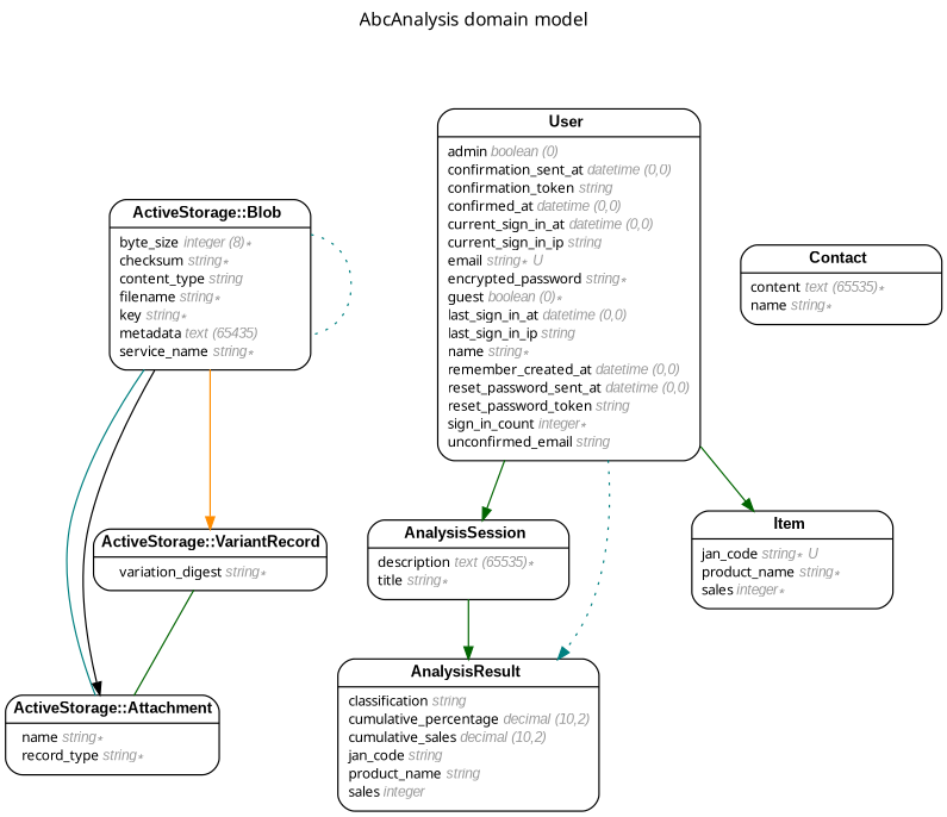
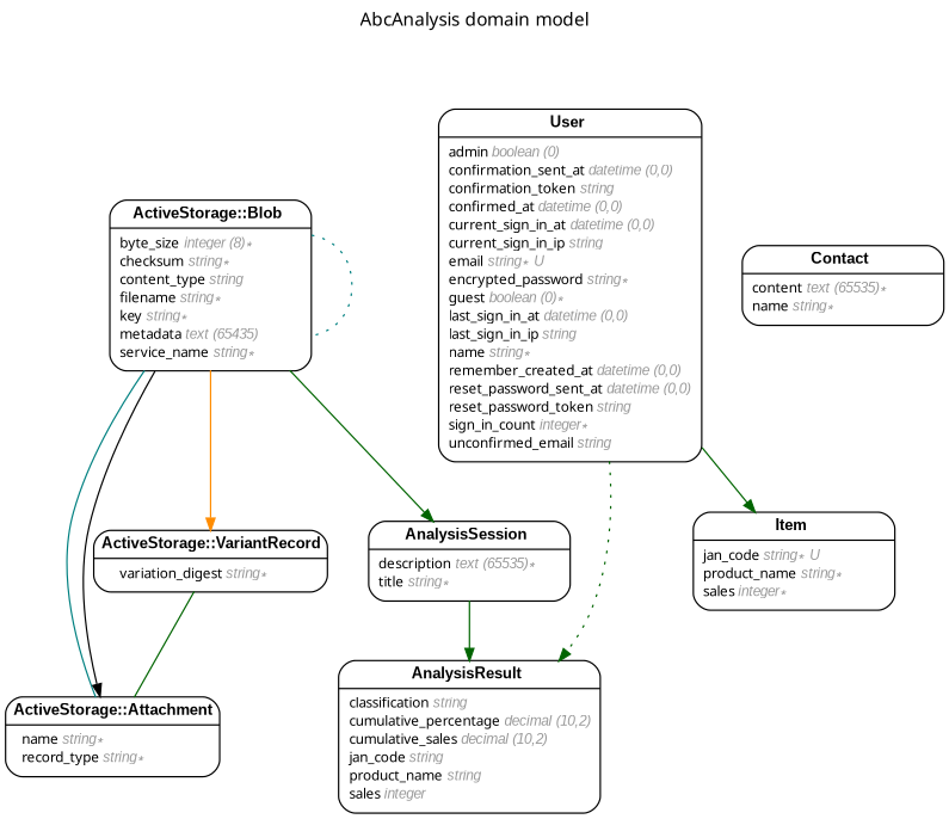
  digraph {
    concentrate=true
    fontname="Noto Sans"
    fontsize=13
    label="AbcAnalysis domain model\n\n"
    labelloc=t
    nodesep=0.4
    rankdir=TB
    ranksep=0.5
    splines=spline
    node [fontname="Noto Sans" fontsize=10 margin="0.07,0.05" penwidth=1.0 shape=Mrecord]
    edge [arrowhead=normal arrowsize=0.9 arrowtail=none color=darkgreen dir=both fontname="Noto Sans" fontsize=7 labelangle=32 labeldistance=1.8 penwidth=1.0 weight=2]
    n1 [label=<{<table border="0" align="center" cellspacing="0.5" cellpadding="0" width="134">   <tr><td align="center" valign="bottom" width="130"><font face="Arial Bold" point-size="11">ActiveStorage::Attachment</font></td></tr> </table> | <table border="0" align="left" cellspacing="2" cellpadding="0" width="134">   <tr><td align="left" width="130" port="name">name <font face="Arial Italic" color="grey60">string ∗</font></td></tr>   <tr><td align="left" width="130" port="record_type">record_type <font face="Arial Italic" color="grey60">string ∗</font></td></tr> </table> }>]
    n2 [label=<{<table border="0" align="center" cellspacing="0.5" cellpadding="0" width="134">   <tr><td align="center" valign="bottom" width="130"><font face="Arial Bold" point-size="11">ActiveStorage::Blob</font></td></tr> </table> | <table border="0" align="left" cellspacing="2" cellpadding="0" width="134">   <tr><td align="left" width="130" port="byte_size">byte_size <font face="Arial Italic" color="grey60">integer (8) ∗</font></td></tr>   <tr><td align="left" width="130" port="checksum">checksum <font face="Arial Italic" color="grey60">string ∗</font></td></tr>   <tr><td align="left" width="130" port="content_type">content_type <font face="Arial Italic" color="grey60">string</font></td></tr>   <tr><td align="left" width="130" port="filename">filename <font face="Arial Italic" color="grey60">string ∗</font></td></tr>   <tr><td align="left" width="130" port="key">key <font face="Arial Italic" color="grey60">string ∗</font></td></tr>   <tr><td align="left" width="130" port="metadata">metadata <font face="Arial Italic" color="grey60">text (65435)</font></td></tr>   <tr><td align="left" width="130" port="service_name">service_name <font face="Arial Italic" color="grey60">string ∗</font></td></tr> </table> }>]
    n3 [label=<{<table border="0" align="center" cellspacing="0.5" cellpadding="0" width="134">   <tr><td align="center" valign="bottom" width="130"><font face="Arial Bold" point-size="11">ActiveStorage::VariantRecord</font></td></tr> </table> | <table border="0" align="left" cellspacing="2" cellpadding="0" width="134">   <tr><td align="left" width="130" port="variation_digest">variation_digest <font face="Arial Italic" color="grey60">string ∗</font></td></tr> </table> }>]
    n4 [label=<{<table border="0" align="center" cellspacing="0.5" cellpadding="0" width="134">   <tr><td align="center" valign="bottom" width="130"><font face="Arial Bold" point-size="11">AnalysisResult</font></td></tr> </table> | <table border="0" align="left" cellspacing="2" cellpadding="0" width="134">   <tr><td align="left" width="130" port="classification">classification <font face="Arial Italic" color="grey60">string</font></td></tr>   <tr><td align="left" width="130" port="cumulative_percentage">cumulative_percentage <font face="Arial Italic" color="grey60">decimal (10,2)</font></td></tr>   <tr><td align="left" width="130" port="cumulative_sales">cumulative_sales <font face="Arial Italic" color="grey60">decimal (10,2)</font></td></tr>   <tr><td align="left" width="130" port="jan_code">jan_code <font face="Arial Italic" color="grey60">string</font></td></tr>   <tr><td align="left" width="130" port="product_name">product_name <font face="Arial Italic" color="grey60">string</font></td></tr>   <tr><td align="left" width="130" port="sales">sales <font face="Arial Italic" color="grey60">integer</font></td></tr> </table> }>]
    n5 [label=<{<table border="0" align="center" cellspacing="0.5" cellpadding="0" width="134">   <tr><td align="center" valign="bottom" width="130"><font face="Arial Bold" point-size="11">AnalysisSession</font></td></tr> </table> | <table border="0" align="left" cellspacing="2" cellpadding="0" width="134">   <tr><td align="left" width="130" port="description">description <font face="Arial Italic" color="grey60">text (65535) ∗</font></td></tr>   <tr><td align="left" width="130" port="title">title <font face="Arial Italic" color="grey60">string ∗</font></td></tr> </table> }>]
    n6 [label=<{<table border="0" align="center" cellspacing="0.5" cellpadding="0" width="134">   <tr><td align="center" valign="bottom" width="130"><font face="Arial Bold" point-size="11">Item</font></td></tr> </table> | <table border="0" align="left" cellspacing="2" cellpadding="0" width="134">   <tr><td align="left" width="130" port="jan_code">jan_code <font face="Arial Italic" color="grey60">string ∗ U</font></td></tr>   <tr><td align="left" width="130" port="product_name">product_name <font face="Arial Italic" color="grey60">string ∗</font></td></tr>   <tr><td align="left" width="130" port="sales">sales <font face="Arial Italic" color="grey60">integer ∗</font></td></tr> </table> }>]
    n7 [label=<{<table border="0" align="center" cellspacing="0.5" cellpadding="0" width="134">   <tr><td align="center" valign="bottom" width="130"><font face="Arial Bold" point-size="11">Contact</font></td></tr> </table> | <table border="0" align="left" cellspacing="2" cellpadding="0" width="134">   <tr><td align="left" width="130" port="content">content <font face="Arial Italic" color="grey60">text (65535) ∗</font></td></tr>   <tr><td align="left" width="130" port="name">name <font face="Arial Italic" color="grey60">string ∗</font></td></tr> </table> }>]
    n8 [label=<{<table border="0" align="center" cellspacing="0.5" cellpadding="0" width="134">   <tr><td align="center" valign="bottom" width="130"><font face="Arial Bold" point-size="11">User</font></td></tr> </table> | <table border="0" align="left" cellspacing="2" cellpadding="0" width="134">   <tr><td align="left" width="130" port="admin">admin <font face="Arial Italic" color="grey60">boolean (0)</font></td></tr>   <tr><td align="left" width="130" port="confirmation_sent_at">confirmation_sent_at <font face="Arial Italic" color="grey60">datetime (0,0)</font></td></tr>   <tr><td align="left" width="130" port="confirmation_token">confirmation_token <font face="Arial Italic" color="grey60">string</font></td></tr>   <tr><td align="left" width="130" port="confirmed_at">confirmed_at <font face="Arial Italic" color="grey60">datetime (0,0)</font></td></tr>   <tr><td align="left" width="130" port="current_sign_in_at">current_sign_in_at <font face="Arial Italic" color="grey60">datetime (0,0)</font></td></tr>   <tr><td align="left" width="130" port="current_sign_in_ip">current_sign_in_ip <font face="Arial Italic" color="grey60">string</font></td></tr>   <tr><td align="left" width="130" port="email">email <font face="Arial Italic" color="grey60">string ∗ U</font></td></tr>   <tr><td align="left" width="130" port="encrypted_password">encrypted_password <font face="Arial Italic" color="grey60">string ∗</font></td></tr>   <tr><td align="left" width="130" port="guest">guest <font face="Arial Italic" color="grey60">boolean (0) ∗</font></td></tr>   <tr><td align="left" width="130" port="last_sign_in_at">last_sign_in_at <font face="Arial Italic" color="grey60">datetime (0,0)</font></td></tr>   <tr><td align="left" width="130" port="last_sign_in_ip">last_sign_in_ip <font face="Arial Italic" color="grey60">string</font></td></tr>   <tr><td align="left" width="130" port="name">name <font face="Arial Italic" color="grey60">string ∗</font></td></tr>   <tr><td align="left" width="130" port="remember_created_at">remember_created_at <font face="Arial Italic" color="grey60">datetime (0,0)</font></td></tr>   <tr><td align="left" width="130" port="reset_password_sent_at">reset_password_sent_at <font face="Arial Italic" color="grey60">datetime (0,0)</font></td></tr>   <tr><td align="left" width="130" port="reset_password_token">reset_password_token <font face="Arial Italic" color="grey60">string</font></td></tr>   <tr><td align="left" width="130" port="sign_in_count">sign_in_count <font face="Arial Italic" color="grey60">integer ∗</font></td></tr>   <tr><td align="left" width="130" port="unconfirmed_email">unconfirmed_email <font face="Arial Italic" color="grey60">string</font></td></tr> </table> }>]
    n2 -> n1 [arrowhead=none color=teal weight=1]
    n2 -> n1 [color=""]
    n2 -> n2 [arrowhead=none color=teal constraint=false style=dotted weight=1]
    n2 -> n3 [color=darkorange weight=3]
    n3 -> n1 [arrowhead=none weight=1]
    n5 -> n4
-   n8 -> n4 [color=teal constraint=false style=dotted]
-   n8 -> n5
+   n8 -> n4 [constraint=false style=dotted]
+   n2 -> n5
    n8 -> n6
  }
